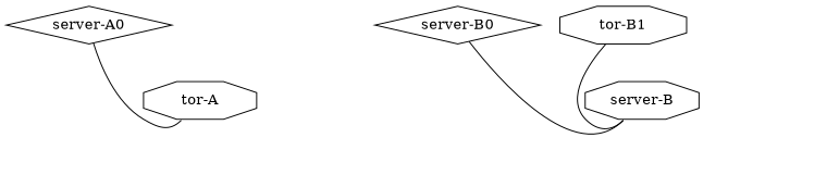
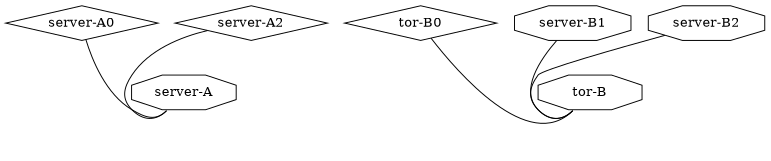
  graph {
    node [config="./helper_scripts/config_production_server.sh" function=host os="hashicorp/bionic64" shape=octagon vagrant=eth3 version="1.0.282"]
    edge [headport=swp1 tailport=eth1]
-   "tor-A" [config="./helper_scripts/config_production_switch.sh" function=leaf vagrant=eth1]
-   "tor-B" [config="./helper_scripts/config_production_switch.sh" function=leaf vagrant=eth1 label="server-B"]
+   "tor-A" [config="./helper_scripts/config_production_switch.sh" function=leaf vagrant=eth1 label="server-A"]
+   "tor-B" [config="./helper_scripts/config_production_switch.sh" function=leaf vagrant=eth1]
    "server-A0" [shape=diamond]
-   "server-B0" [shape=diamond]
-   "server-B1" [label="tor-B1"]
+   "server-A2" [shape=diamond]
+   "server-B0" [shape=diamond label="tor-B0"]
+   "server-B1"
+   "server-B2"
    "server-A0" -- "tor-A" [left_mac="00:01:00:11:11:01"]
+   "server-A2" -- "tor-A" [headport=swp3 left_mac="00:01:00:33:33:03"]
    "server-B0" -- "tor-B" [left_mac="00:02:00:11:11:01"]
    "server-B1" -- "tor-B" [headport=swp2 left_mac="00:02:00:22:22:02"]
+   "server-B2" -- "tor-B" [headport=swp3 left_mac="00:02:00:33:33:03"]
  }
